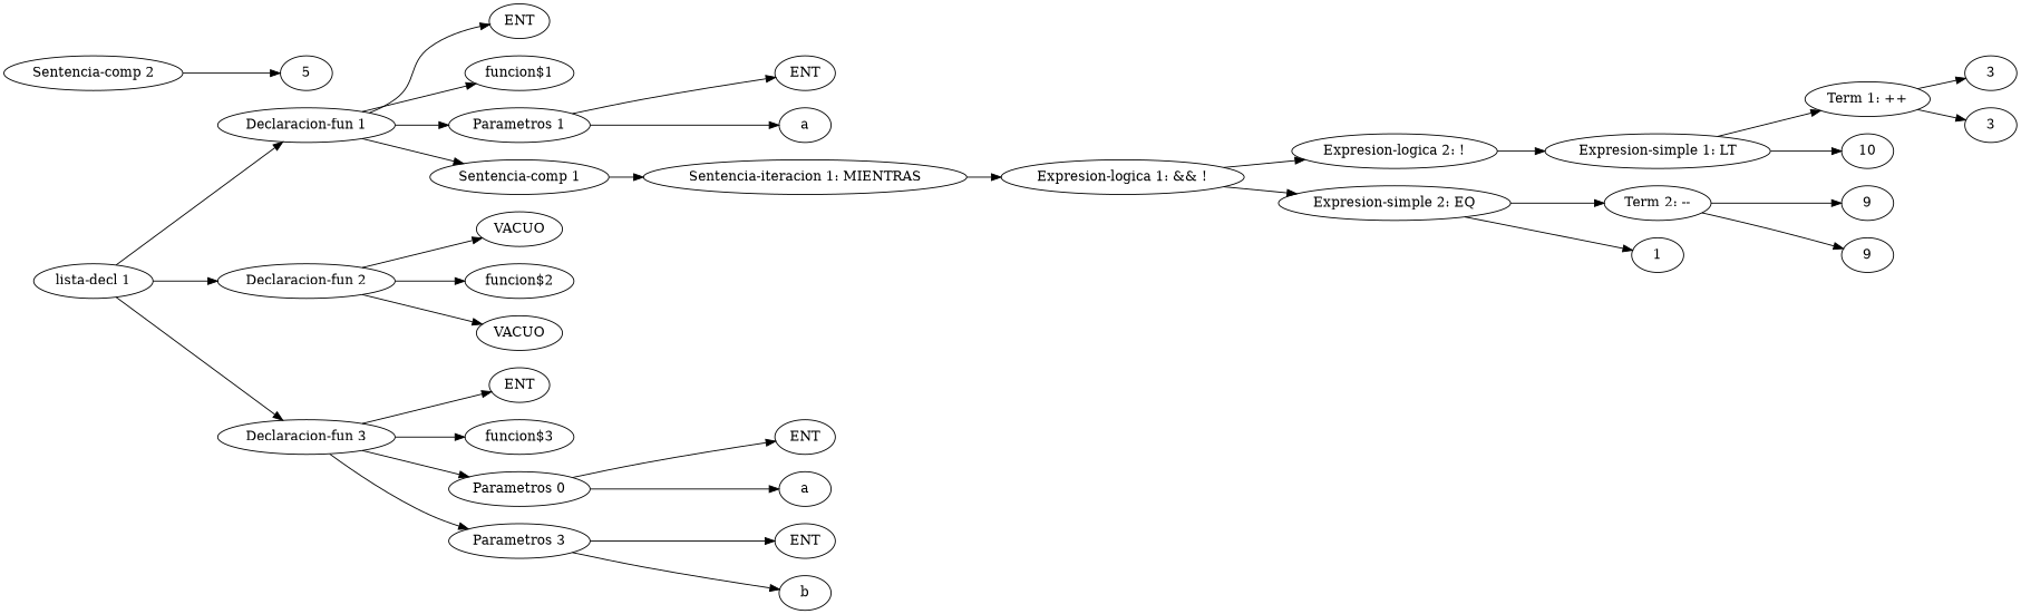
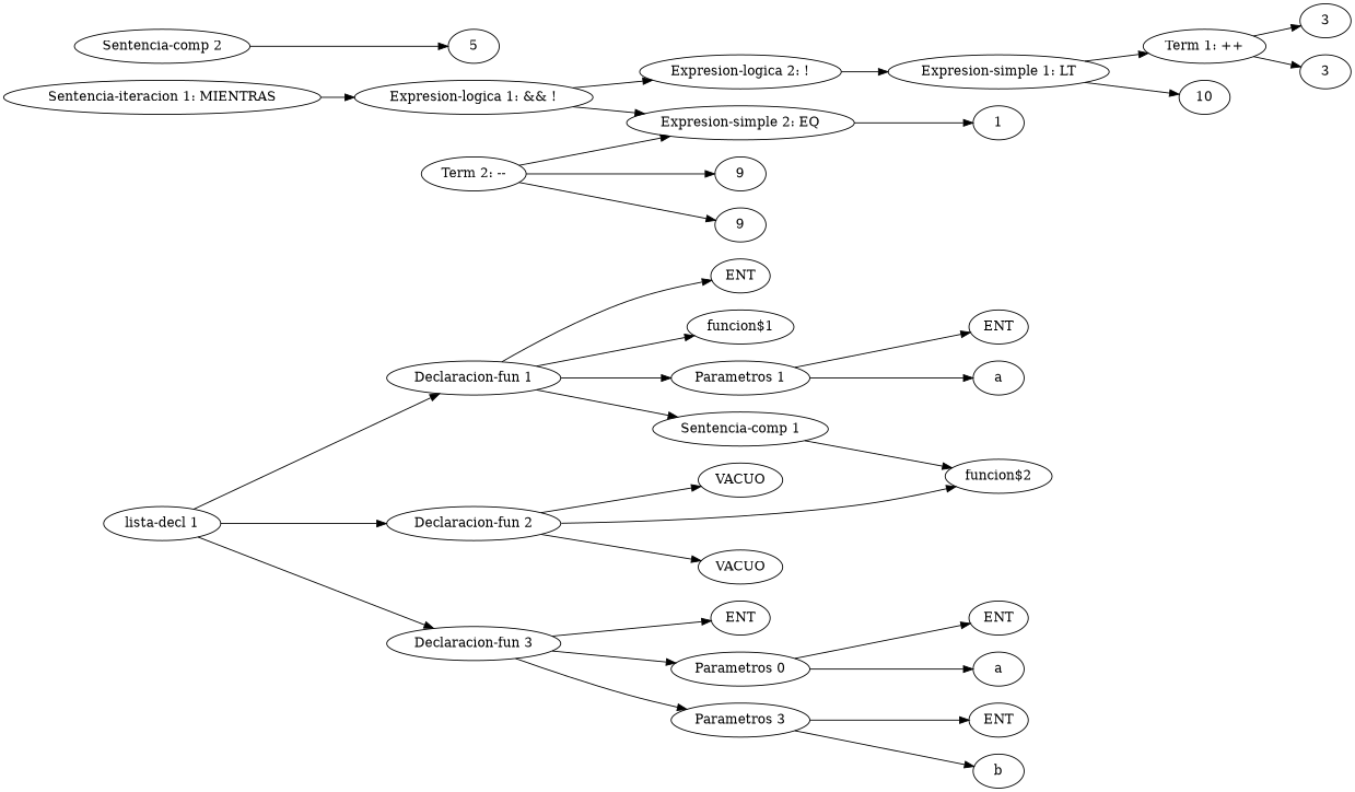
  digraph {
    rankdir=LR
    "lista-decl 1"
    "Declaracion-fun 1"
    "Declaracion-fun 2"
    "Declaracion-fun 3"
    n5 [label=ENT]
    n6 [label="funcion$1"]
    "Parametros 1"
    "Sentencia-comp 1"
    n9 [label=VACUO]
    n10 [label="funcion$2"]
    n11 [label=VACUO]
    n12 [label=ENT]
-   n13 [label="funcion$3"]
    n14 [label="Parametros 0"]
    "Parametros 3"
    n16 [label=ENT]
    n17 [label=a]
    "Sentencia-iteracion 1: MIENTRAS"
    "Expresion-logica 1: && !"
    "Expresion-logica 2: !"
    "Expresion-simple 2: EQ"
    n22 [label=5]
    "Sentencia-comp 2"
    "Expresion-simple 1: LT"
    "Term 2: --"
    n26 [label=1]
    "Term 1: ++"
    n28 [label=10]
    n29 [label=3]
    n30 [label=3]
    n31 [label=9]
    n32 [label=9]
    n33 [label=ENT]
    n34 [label=a]
    n35 [label=ENT]
    n36 [label=b]
    "lista-decl 1" -> "Declaracion-fun 1"
    "lista-decl 1" -> "Declaracion-fun 2"
    "lista-decl 1" -> "Declaracion-fun 3"
    "Declaracion-fun 1" -> n5
    "Declaracion-fun 1" -> n6
    "Declaracion-fun 1" -> "Parametros 1"
    "Declaracion-fun 1" -> "Sentencia-comp 1"
    "Declaracion-fun 2" -> n9
    "Declaracion-fun 2" -> n10
    "Declaracion-fun 2" -> n11
    "Declaracion-fun 3" -> n12
-   "Declaracion-fun 3" -> n13
    "Declaracion-fun 3" -> n14
    "Declaracion-fun 3" -> "Parametros 3"
    "Parametros 1" -> n16
    "Parametros 1" -> n17
-   "Sentencia-comp 1" -> "Sentencia-iteracion 1: MIENTRAS"
+   "Sentencia-comp 1" -> n10
    n14 -> n33
    n14 -> n34
    "Parametros 3" -> n35
    "Parametros 3" -> n36
    "Sentencia-iteracion 1: MIENTRAS" -> "Expresion-logica 1: && !"
    "Expresion-logica 1: && !" -> "Expresion-logica 2: !"
    "Expresion-logica 1: && !" -> "Expresion-simple 2: EQ"
    "Expresion-logica 2: !" -> "Expresion-simple 1: LT"
-   "Expresion-simple 2: EQ" -> "Term 2: --"
+   "Term 2: --" -> "Expresion-simple 2: EQ"
    "Expresion-simple 2: EQ" -> n26
    "Sentencia-comp 2" -> n22
    "Expresion-simple 1: LT" -> "Term 1: ++"
    "Expresion-simple 1: LT" -> n28
    "Term 2: --" -> n31
    "Term 2: --" -> n32
    "Term 1: ++" -> n29
    "Term 1: ++" -> n30
  }
